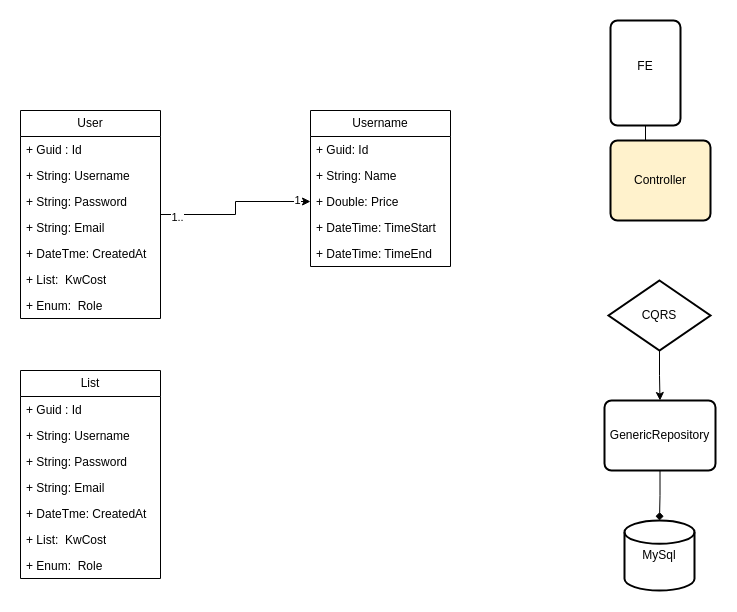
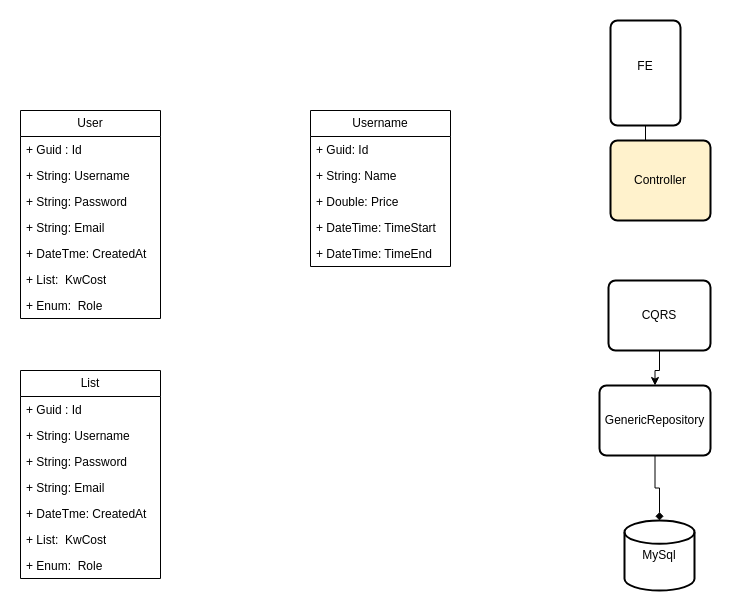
  <mxCell id="0" />
  <mxCell id="1" parent="0" />
- <mxCell id="2" style="edgeStyle=orthogonalEdgeStyle;rounded=0;orthogonalLoop=1;jettySize=auto;html=1;entryX=0;entryY=0.5;entryDx=0;entryDy=0;" parent="1" source="5" target="16" edge="1"><mxGeometry relative="1" as="geometry" /></mxCell>
- <mxCell id="3" value="1.." style="edgeLabel;html=1;align=center;verticalAlign=middle;resizable=0;points=[];" parent="2" connectable="0" vertex="1"><mxGeometry x="-0.806" y="-2" relative="1" as="geometry"><mxPoint as="offset" /></mxGeometry></mxCell>
- <mxCell id="4" value="1" style="edgeLabel;html=1;align=center;verticalAlign=middle;resizable=0;points=[];" parent="2" connectable="0" vertex="1"><mxGeometry x="0.826" y="2" relative="1" as="geometry"><mxPoint as="offset" /></mxGeometry></mxCell>
  <mxCell id="5" value="User" style="swimlane;fontStyle=0;childLayout=stackLayout;horizontal=1;startSize=26;fillColor=none;horizontalStack=0;resizeParent=1;resizeParentMax=0;resizeLast=0;collapsible=1;marginBottom=0;whiteSpace=wrap;html=1;" parent="1" vertex="1"><mxGeometry x="20" y="110" width="140" height="208" as="geometry" /></mxCell>
  <mxCell id="6" value="+ Guid : Id" style="text;strokeColor=none;fillColor=none;align=left;verticalAlign=top;spacingLeft=4;spacingRight=4;overflow=hidden;rotatable=0;points=[[0,0.5],[1,0.5]];portConstraint=eastwest;whiteSpace=wrap;html=1;" parent="5" vertex="1"><mxGeometry y="26" width="140" height="26" as="geometry" /></mxCell>
  <mxCell id="7" value="+ String: Username" style="text;strokeColor=none;fillColor=none;align=left;verticalAlign=top;spacingLeft=4;spacingRight=4;overflow=hidden;rotatable=0;points=[[0,0.5],[1,0.5]];portConstraint=eastwest;whiteSpace=wrap;html=1;" parent="5" vertex="1"><mxGeometry y="52" width="140" height="26" as="geometry" /></mxCell>
  <mxCell id="8" value="+ String: Password" style="text;strokeColor=none;fillColor=none;align=left;verticalAlign=top;spacingLeft=4;spacingRight=4;overflow=hidden;rotatable=0;points=[[0,0.5],[1,0.5]];portConstraint=eastwest;whiteSpace=wrap;html=1;" parent="5" vertex="1"><mxGeometry y="78" width="140" height="26" as="geometry" /></mxCell>
  <mxCell id="9" value="+ String: Email" style="text;strokeColor=none;fillColor=none;align=left;verticalAlign=top;spacingLeft=4;spacingRight=4;overflow=hidden;rotatable=0;points=[[0,0.5],[1,0.5]];portConstraint=eastwest;whiteSpace=wrap;html=1;" parent="5" vertex="1"><mxGeometry y="104" width="140" height="26" as="geometry" /></mxCell>
  <mxCell id="10" value="+ DateTme: CreatedAt&amp;nbsp;" style="text;strokeColor=none;fillColor=none;align=left;verticalAlign=top;spacingLeft=4;spacingRight=4;overflow=hidden;rotatable=0;points=[[0,0.5],[1,0.5]];portConstraint=eastwest;whiteSpace=wrap;html=1;" parent="5" vertex="1"><mxGeometry y="130" width="140" height="26" as="geometry" /></mxCell>
  <mxCell id="11" value="+ List:&amp;nbsp;&amp;nbsp;&lt;span style=&quot;text-align: center;&quot;&gt;KwCost&lt;/span&gt;" style="text;strokeColor=none;fillColor=none;align=left;verticalAlign=top;spacingLeft=4;spacingRight=4;overflow=hidden;rotatable=0;points=[[0,0.5],[1,0.5]];portConstraint=eastwest;whiteSpace=wrap;html=1;" parent="5" vertex="1"><mxGeometry y="156" width="140" height="26" as="geometry" /></mxCell>
  <mxCell id="12" value="&lt;div style=&quot;text-align: center;&quot;&gt;&lt;span style=&quot;background-color: initial;&quot;&gt;+ Enum:&amp;nbsp; Role&lt;/span&gt;&lt;/div&gt;" style="text;strokeColor=none;fillColor=none;align=left;verticalAlign=top;spacingLeft=4;spacingRight=4;overflow=hidden;rotatable=0;points=[[0,0.5],[1,0.5]];portConstraint=eastwest;whiteSpace=wrap;html=1;" parent="5" vertex="1"><mxGeometry y="182" width="140" height="26" as="geometry" /></mxCell>
  <mxCell id="13" value="Username" style="swimlane;fontStyle=0;childLayout=stackLayout;horizontal=1;startSize=26;fillColor=none;horizontalStack=0;resizeParent=1;resizeParentMax=0;resizeLast=0;collapsible=1;marginBottom=0;whiteSpace=wrap;html=1;" parent="1" vertex="1"><mxGeometry x="310" y="110" width="140" height="156" as="geometry" /></mxCell>
  <mxCell id="14" value="+ Guid: Id" style="text;strokeColor=none;fillColor=none;align=left;verticalAlign=top;spacingLeft=4;spacingRight=4;overflow=hidden;rotatable=0;points=[[0,0.5],[1,0.5]];portConstraint=eastwest;whiteSpace=wrap;html=1;" parent="13" vertex="1"><mxGeometry y="26" width="140" height="26" as="geometry" /></mxCell>
  <mxCell id="15" value="+ String: Name" style="text;strokeColor=none;fillColor=none;align=left;verticalAlign=top;spacingLeft=4;spacingRight=4;overflow=hidden;rotatable=0;points=[[0,0.5],[1,0.5]];portConstraint=eastwest;whiteSpace=wrap;html=1;" parent="13" vertex="1"><mxGeometry y="52" width="140" height="26" as="geometry" /></mxCell>
  <mxCell id="16" value="+ Double: Price" style="text;strokeColor=none;fillColor=none;align=left;verticalAlign=top;spacingLeft=4;spacingRight=4;overflow=hidden;rotatable=0;points=[[0,0.5],[1,0.5]];portConstraint=eastwest;whiteSpace=wrap;html=1;" parent="13" vertex="1"><mxGeometry y="78" width="140" height="26" as="geometry" /></mxCell>
  <mxCell id="17" value="+ DateTime: TimeStart" style="text;strokeColor=none;fillColor=none;align=left;verticalAlign=top;spacingLeft=4;spacingRight=4;overflow=hidden;rotatable=0;points=[[0,0.5],[1,0.5]];portConstraint=eastwest;whiteSpace=wrap;html=1;" parent="13" vertex="1"><mxGeometry y="104" width="140" height="26" as="geometry" /></mxCell>
  <mxCell id="18" value="+ DateTime: TimeEnd&lt;div&gt;&lt;br&gt;&lt;/div&gt;" style="text;strokeColor=none;fillColor=none;align=left;verticalAlign=top;spacingLeft=4;spacingRight=4;overflow=hidden;rotatable=0;points=[[0,0.5],[1,0.5]];portConstraint=eastwest;whiteSpace=wrap;html=1;" parent="13" vertex="1"><mxGeometry y="130" width="140" height="26" as="geometry" /></mxCell>
  <mxCell id="19" value="List" style="swimlane;fontStyle=0;childLayout=stackLayout;horizontal=1;startSize=26;fillColor=none;horizontalStack=0;resizeParent=1;resizeParentMax=0;resizeLast=0;collapsible=1;marginBottom=0;whiteSpace=wrap;html=1;" parent="1" vertex="1"><mxGeometry x="20" y="370" width="140" height="208" as="geometry" /></mxCell>
  <mxCell id="20" value="+ Guid : Id" style="text;strokeColor=none;fillColor=none;align=left;verticalAlign=top;spacingLeft=4;spacingRight=4;overflow=hidden;rotatable=0;points=[[0,0.5],[1,0.5]];portConstraint=eastwest;whiteSpace=wrap;html=1;" parent="19" vertex="1"><mxGeometry y="26" width="140" height="26" as="geometry" /></mxCell>
  <mxCell id="21" value="+ String: Username" style="text;strokeColor=none;fillColor=none;align=left;verticalAlign=top;spacingLeft=4;spacingRight=4;overflow=hidden;rotatable=0;points=[[0,0.5],[1,0.5]];portConstraint=eastwest;whiteSpace=wrap;html=1;" parent="19" vertex="1"><mxGeometry y="52" width="140" height="26" as="geometry" /></mxCell>
  <mxCell id="22" value="+ String: Password" style="text;strokeColor=none;fillColor=none;align=left;verticalAlign=top;spacingLeft=4;spacingRight=4;overflow=hidden;rotatable=0;points=[[0,0.5],[1,0.5]];portConstraint=eastwest;whiteSpace=wrap;html=1;" parent="19" vertex="1"><mxGeometry y="78" width="140" height="26" as="geometry" /></mxCell>
  <mxCell id="23" value="+ String: Email" style="text;strokeColor=none;fillColor=none;align=left;verticalAlign=top;spacingLeft=4;spacingRight=4;overflow=hidden;rotatable=0;points=[[0,0.5],[1,0.5]];portConstraint=eastwest;whiteSpace=wrap;html=1;" parent="19" vertex="1"><mxGeometry y="104" width="140" height="26" as="geometry" /></mxCell>
  <mxCell id="24" value="+ DateTme: CreatedAt&amp;nbsp;" style="text;strokeColor=none;fillColor=none;align=left;verticalAlign=top;spacingLeft=4;spacingRight=4;overflow=hidden;rotatable=0;points=[[0,0.5],[1,0.5]];portConstraint=eastwest;whiteSpace=wrap;html=1;" parent="19" vertex="1"><mxGeometry y="130" width="140" height="26" as="geometry" /></mxCell>
  <mxCell id="25" value="+ List:&amp;nbsp;&amp;nbsp;&lt;span style=&quot;text-align: center;&quot;&gt;KwCost&lt;/span&gt;" style="text;strokeColor=none;fillColor=none;align=left;verticalAlign=top;spacingLeft=4;spacingRight=4;overflow=hidden;rotatable=0;points=[[0,0.5],[1,0.5]];portConstraint=eastwest;whiteSpace=wrap;html=1;" parent="19" vertex="1"><mxGeometry y="156" width="140" height="26" as="geometry" /></mxCell>
  <mxCell id="26" value="&lt;div style=&quot;text-align: center;&quot;&gt;&lt;span style=&quot;background-color: initial;&quot;&gt;+ Enum:&amp;nbsp; Role&lt;/span&gt;&lt;/div&gt;" style="text;strokeColor=none;fillColor=none;align=left;verticalAlign=top;spacingLeft=4;spacingRight=4;overflow=hidden;rotatable=0;points=[[0,0.5],[1,0.5]];portConstraint=eastwest;whiteSpace=wrap;html=1;" parent="19" vertex="1"><mxGeometry y="182" width="140" height="26" as="geometry" /></mxCell>
  <mxCell id="27" value="MySql" style="strokeWidth=2;html=1;shape=mxgraph.flowchart.database;whiteSpace=wrap;" parent="1" vertex="1"><mxGeometry x="624" y="520" width="70" height="70" as="geometry" /></mxCell>
  <mxCell id="28" style="edgeStyle=orthogonalEdgeStyle;rounded=0;orthogonalLoop=1;jettySize=auto;html=1;entryX=0.5;entryY=0;entryDx=0;entryDy=0;" parent="1" source="29" target="30" edge="1"><mxGeometry relative="1" as="geometry" /></mxCell>
  <mxCell id="29" value="FE&lt;div&gt;&lt;br&gt;&lt;/div&gt;" style="rounded=1;whiteSpace=wrap;html=1;absoluteArcSize=1;arcSize=14;strokeWidth=2;" parent="1" vertex="1"><mxGeometry x="610" y="20" width="70" height="105" as="geometry" /></mxCell>
  <mxCell id="30" value="Controller" style="rounded=1;whiteSpace=wrap;html=1;absoluteArcSize=1;arcSize=14;strokeWidth=2;fillColor=#fff2cc;" parent="1" vertex="1"><mxGeometry x="610" y="140" width="100" height="80" as="geometry" /></mxCell>
  <mxCell id="31" style="edgeStyle=orthogonalEdgeStyle;rounded=0;orthogonalLoop=1;jettySize=auto;html=1;entryX=0.5;entryY=0;entryDx=0;entryDy=0;" parent="1" source="32" target="33" edge="1"><mxGeometry relative="1" as="geometry" /></mxCell>
- <mxCell id="32" value="CQRS" style="rhombus;whiteSpace=wrap;html=1;absoluteArcSize=1;arcSize=14;strokeWidth=2;" parent="1" vertex="1"><mxGeometry x="608" y="280" width="102" height="70" as="geometry" /></mxCell>
- <mxCell id="33" value="GenericRepository" style="rounded=1;whiteSpace=wrap;html=1;absoluteArcSize=1;arcSize=14;strokeWidth=2;" parent="1" vertex="1"><mxGeometry x="604" y="400" width="111" height="70" as="geometry" /></mxCell>
+ <mxCell id="32" value="CQRS" style="rounded=1;whiteSpace=wrap;html=1;absoluteArcSize=1;arcSize=14;strokeWidth=2;" parent="1" vertex="1"><mxGeometry x="608" y="280" width="102" height="70" as="geometry" /></mxCell>
+ <mxCell id="33" value="GenericRepository" style="rounded=1;whiteSpace=wrap;html=1;absoluteArcSize=1;arcSize=14;strokeWidth=2;" parent="1" vertex="1"><mxGeometry x="599" y="385" width="111" height="70" as="geometry" /></mxCell>
  <mxCell id="34" style="edgeStyle=orthogonalEdgeStyle;rounded=0;orthogonalLoop=1;jettySize=auto;html=1;entryX=0.5;entryY=0;entryDx=0;entryDy=0;entryPerimeter=0;endArrow=diamond;" parent="1" source="33" target="27" edge="1"><mxGeometry relative="1" as="geometry" /></mxCell>
